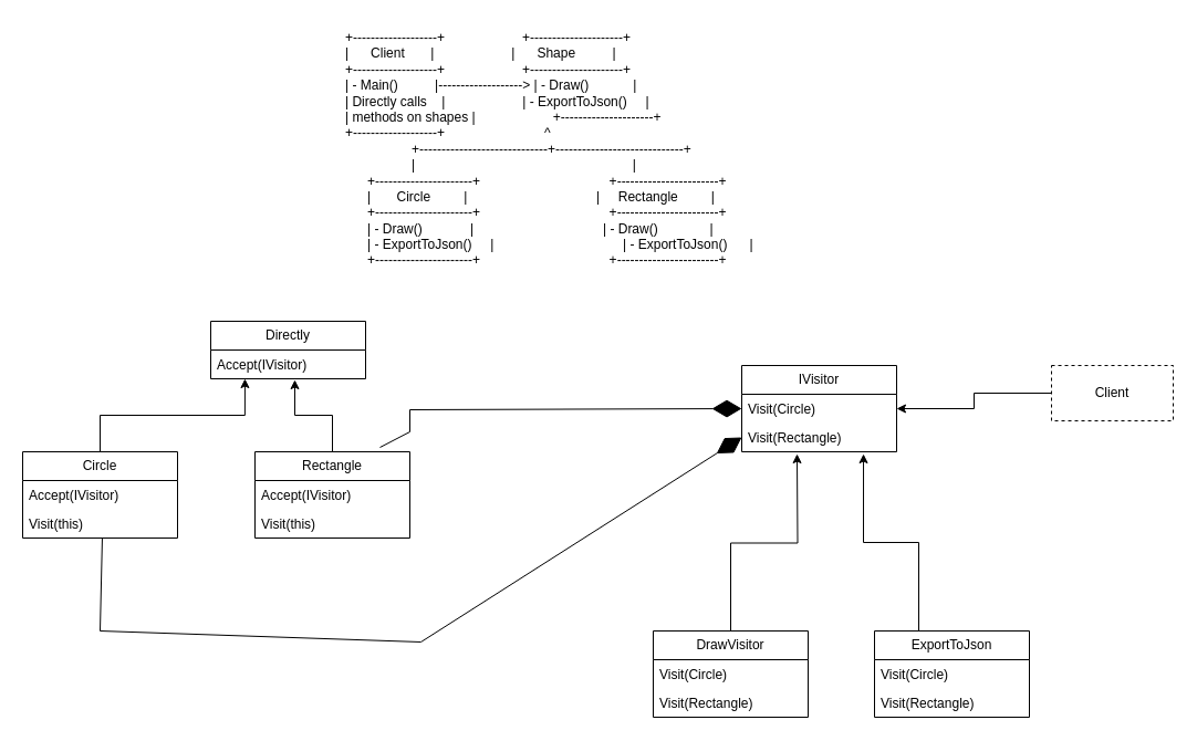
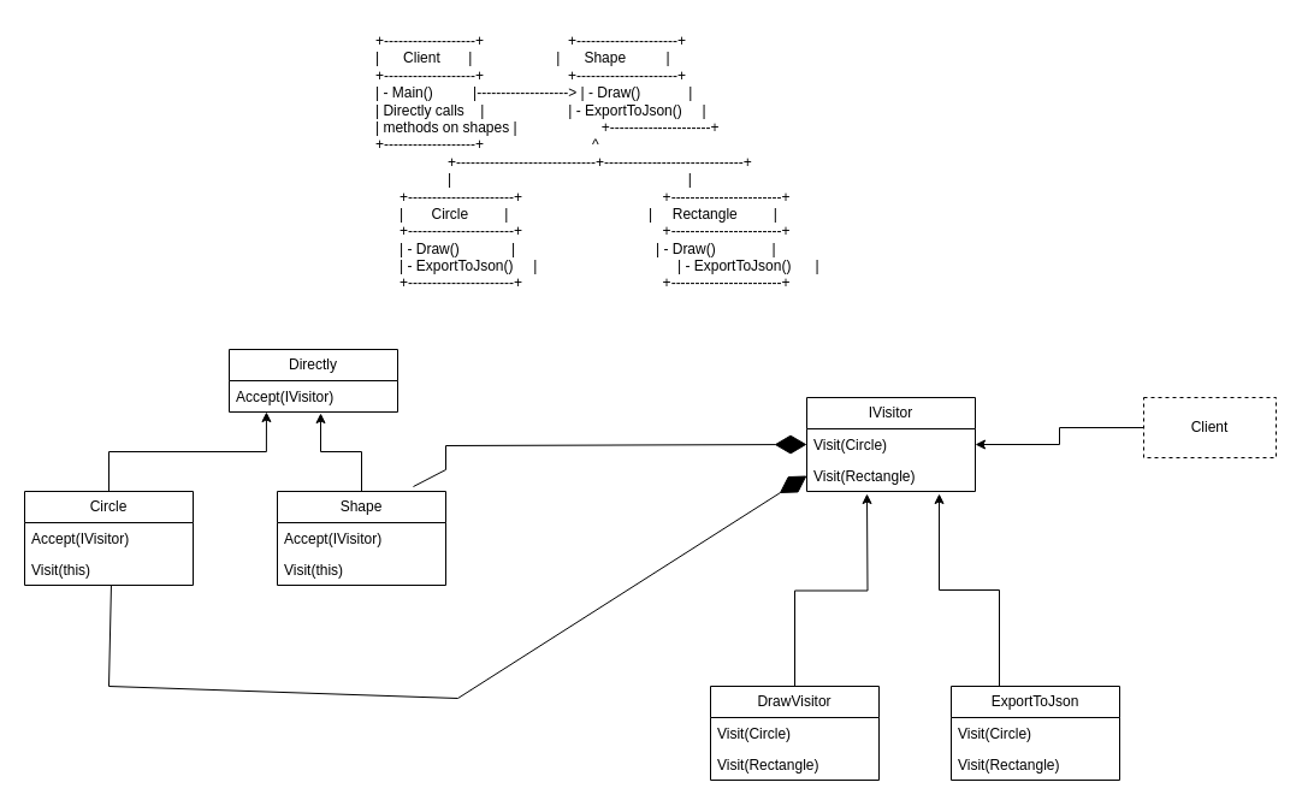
  <mxCell id="0" />
  <mxCell id="1" parent="0" />
  <mxCell id="2" value="+-------------------+                     +---------------------+&#10;|      Client       |                     |      Shape          |&#10;+-------------------+                     +---------------------+&#10;| - Main()          |-------------------&gt; | - Draw()            |&#10;| Directly calls    |                     | - ExportToJson()     |&#10;| methods on shapes |                     +---------------------+&#10;+-------------------+                           ^&#10;                  +-----------------------------+-----------------------------+&#10;                  |                                                           |&#10;      +----------------------+                                   +-----------------------+&#10;      |       Circle         |                                   |     Rectangle         |&#10;      +----------------------+                                   +-----------------------+&#10;      | - Draw()             |                                   | - Draw()              |&#10;      | - ExportToJson()     |                                   | - ExportToJson()      |&#10;      +----------------------+                                   +-----------------------+" style="text;whiteSpace=wrap;" vertex="1" parent="1"><mxGeometry x="310" y="20" width="420" height="240" as="geometry" /></mxCell>
  <mxCell id="3" value="IVisitor" style="swimlane;fontStyle=0;childLayout=stackLayout;horizontal=1;startSize=26;fillColor=none;horizontalStack=0;resizeParent=1;resizeParentMax=0;resizeLast=0;collapsible=1;marginBottom=0;whiteSpace=wrap;html=1;" vertex="1" parent="1"><mxGeometry x="670" y="330" width="140" height="78" as="geometry" /></mxCell>
  <mxCell id="4" value="Visit(Circle)" style="text;strokeColor=none;fillColor=none;align=left;verticalAlign=top;spacingLeft=4;spacingRight=4;overflow=hidden;rotatable=0;points=[[0,0.5],[1,0.5]];portConstraint=eastwest;whiteSpace=wrap;html=1;" vertex="1" parent="3"><mxGeometry y="26" width="140" height="26" as="geometry" /></mxCell>
  <mxCell id="5" value="Visit(Rectangle)" style="text;strokeColor=none;fillColor=none;align=left;verticalAlign=top;spacingLeft=4;spacingRight=4;overflow=hidden;rotatable=0;points=[[0,0.5],[1,0.5]];portConstraint=eastwest;whiteSpace=wrap;html=1;" vertex="1" parent="3"><mxGeometry y="52" width="140" height="26" as="geometry" /></mxCell>
  <mxCell id="6" value="ExportToJson" style="swimlane;fontStyle=0;childLayout=stackLayout;horizontal=1;startSize=26;fillColor=none;horizontalStack=0;resizeParent=1;resizeParentMax=0;resizeLast=0;collapsible=1;marginBottom=0;whiteSpace=wrap;html=1;" vertex="1" parent="1"><mxGeometry x="790" y="570" width="140" height="78" as="geometry" /></mxCell>
  <mxCell id="7" value="Visit(Circle)" style="text;strokeColor=none;fillColor=none;align=left;verticalAlign=top;spacingLeft=4;spacingRight=4;overflow=hidden;rotatable=0;points=[[0,0.5],[1,0.5]];portConstraint=eastwest;whiteSpace=wrap;html=1;" vertex="1" parent="6"><mxGeometry y="26" width="140" height="26" as="geometry" /></mxCell>
  <mxCell id="8" value="Visit(Rectangle)" style="text;strokeColor=none;fillColor=none;align=left;verticalAlign=top;spacingLeft=4;spacingRight=4;overflow=hidden;rotatable=0;points=[[0,0.5],[1,0.5]];portConstraint=eastwest;whiteSpace=wrap;html=1;" vertex="1" parent="6"><mxGeometry y="52" width="140" height="26" as="geometry" /></mxCell>
  <mxCell id="9" style="edgeStyle=orthogonalEdgeStyle;rounded=0;orthogonalLoop=1;jettySize=auto;html=1;" edge="1" parent="1" source="10"><mxGeometry relative="1" as="geometry"><mxPoint x="720" y="410" as="targetPoint" /></mxGeometry></mxCell>
  <mxCell id="10" value="DrawVisitor" style="swimlane;fontStyle=0;childLayout=stackLayout;horizontal=1;startSize=26;fillColor=none;horizontalStack=0;resizeParent=1;resizeParentMax=0;resizeLast=0;collapsible=1;marginBottom=0;whiteSpace=wrap;html=1;" vertex="1" parent="1"><mxGeometry x="590" y="570" width="140" height="78" as="geometry" /></mxCell>
  <mxCell id="11" value="Visit(Circle)" style="text;strokeColor=none;fillColor=none;align=left;verticalAlign=top;spacingLeft=4;spacingRight=4;overflow=hidden;rotatable=0;points=[[0,0.5],[1,0.5]];portConstraint=eastwest;whiteSpace=wrap;html=1;" vertex="1" parent="10"><mxGeometry y="26" width="140" height="26" as="geometry" /></mxCell>
  <mxCell id="12" value="Visit(Rectangle)" style="text;strokeColor=none;fillColor=none;align=left;verticalAlign=top;spacingLeft=4;spacingRight=4;overflow=hidden;rotatable=0;points=[[0,0.5],[1,0.5]];portConstraint=eastwest;whiteSpace=wrap;html=1;" vertex="1" parent="10"><mxGeometry y="52" width="140" height="26" as="geometry" /></mxCell>
  <mxCell id="13" style="edgeStyle=orthogonalEdgeStyle;rounded=0;orthogonalLoop=1;jettySize=auto;html=1;entryX=0.786;entryY=1.077;entryDx=0;entryDy=0;entryPerimeter=0;" edge="1" parent="1" source="6" target="5"><mxGeometry relative="1" as="geometry"><Array as="points"><mxPoint x="830" y="490" /><mxPoint x="780" y="490" /></Array></mxGeometry></mxCell>
  <mxCell id="14" value="Directly" style="swimlane;fontStyle=0;childLayout=stackLayout;horizontal=1;startSize=26;fillColor=none;horizontalStack=0;resizeParent=1;resizeParentMax=0;resizeLast=0;collapsible=1;marginBottom=0;whiteSpace=wrap;html=1;" vertex="1" parent="1"><mxGeometry x="190" y="290" width="140" height="52" as="geometry" /></mxCell>
  <mxCell id="15" value="Accept(IVisitor)" style="text;strokeColor=none;fillColor=none;align=left;verticalAlign=top;spacingLeft=4;spacingRight=4;overflow=hidden;rotatable=0;points=[[0,0.5],[1,0.5]];portConstraint=eastwest;whiteSpace=wrap;html=1;" vertex="1" parent="14"><mxGeometry y="26" width="140" height="26" as="geometry" /></mxCell>
- <mxCell id="16" value="Rectangle" style="swimlane;fontStyle=0;childLayout=stackLayout;horizontal=1;startSize=26;fillColor=none;horizontalStack=0;resizeParent=1;resizeParentMax=0;resizeLast=0;collapsible=1;marginBottom=0;whiteSpace=wrap;html=1;" vertex="1" parent="1"><mxGeometry x="230" y="408" width="140" height="78" as="geometry" /></mxCell>
+ <mxCell id="16" value="Shape" style="swimlane;fontStyle=0;childLayout=stackLayout;horizontal=1;startSize=26;fillColor=none;horizontalStack=0;resizeParent=1;resizeParentMax=0;resizeLast=0;collapsible=1;marginBottom=0;whiteSpace=wrap;html=1;" vertex="1" parent="1"><mxGeometry x="230" y="408" width="140" height="78" as="geometry" /></mxCell>
  <mxCell id="17" value="Accept(IVisitor)" style="text;strokeColor=none;fillColor=none;align=left;verticalAlign=top;spacingLeft=4;spacingRight=4;overflow=hidden;rotatable=0;points=[[0,0.5],[1,0.5]];portConstraint=eastwest;whiteSpace=wrap;html=1;" vertex="1" parent="16"><mxGeometry y="26" width="140" height="26" as="geometry" /></mxCell>
  <mxCell id="18" value="Visit(this)" style="text;strokeColor=none;fillColor=none;align=left;verticalAlign=top;spacingLeft=4;spacingRight=4;overflow=hidden;rotatable=0;points=[[0,0.5],[1,0.5]];portConstraint=eastwest;whiteSpace=wrap;html=1;" vertex="1" parent="16"><mxGeometry y="52" width="140" height="26" as="geometry" /></mxCell>
  <mxCell id="19" value="Circle" style="swimlane;fontStyle=0;childLayout=stackLayout;horizontal=1;startSize=26;fillColor=none;horizontalStack=0;resizeParent=1;resizeParentMax=0;resizeLast=0;collapsible=1;marginBottom=0;whiteSpace=wrap;html=1;" vertex="1" parent="1"><mxGeometry x="20" y="408" width="140" height="78" as="geometry" /></mxCell>
  <mxCell id="20" value="Accept(IVisitor)" style="text;strokeColor=none;fillColor=none;align=left;verticalAlign=top;spacingLeft=4;spacingRight=4;overflow=hidden;rotatable=0;points=[[0,0.5],[1,0.5]];portConstraint=eastwest;whiteSpace=wrap;html=1;" vertex="1" parent="19"><mxGeometry y="26" width="140" height="26" as="geometry" /></mxCell>
  <mxCell id="21" value="Visit(this)" style="text;strokeColor=none;fillColor=none;align=left;verticalAlign=top;spacingLeft=4;spacingRight=4;overflow=hidden;rotatable=0;points=[[0,0.5],[1,0.5]];portConstraint=eastwest;whiteSpace=wrap;html=1;" vertex="1" parent="19"><mxGeometry y="52" width="140" height="26" as="geometry" /></mxCell>
  <mxCell id="22" style="edgeStyle=orthogonalEdgeStyle;rounded=0;orthogonalLoop=1;jettySize=auto;html=1;entryX=0.221;entryY=1;entryDx=0;entryDy=0;entryPerimeter=0;" edge="1" parent="1" source="19" target="15"><mxGeometry relative="1" as="geometry" /></mxCell>
  <mxCell id="23" style="edgeStyle=orthogonalEdgeStyle;rounded=0;orthogonalLoop=1;jettySize=auto;html=1;entryX=0.543;entryY=1.038;entryDx=0;entryDy=0;entryPerimeter=0;" edge="1" parent="1" source="16" target="15"><mxGeometry relative="1" as="geometry" /></mxCell>
  <mxCell id="24" value="" style="endArrow=diamondThin;endFill=1;endSize=24;html=1;rounded=0;entryX=0;entryY=0.5;entryDx=0;entryDy=0;exitX=0.807;exitY=-0.051;exitDx=0;exitDy=0;exitPerimeter=0;" edge="1" parent="1" source="16" target="4"><mxGeometry width="160" relative="1" as="geometry"><mxPoint x="370" y="460" as="sourcePoint" /><mxPoint x="530" y="460" as="targetPoint" /><Array as="points"><mxPoint x="370" y="390" /><mxPoint x="370" y="370" /></Array></mxGeometry></mxCell>
  <mxCell id="25" value="" style="endArrow=diamondThin;endFill=1;endSize=24;html=1;rounded=0;exitX=0.514;exitY=1.077;exitDx=0;exitDy=0;exitPerimeter=0;entryX=0;entryY=0.5;entryDx=0;entryDy=0;" edge="1" parent="1" target="5"><mxGeometry width="160" relative="1" as="geometry"><mxPoint x="91.96" y="486.002" as="sourcePoint" /><mxPoint x="50" y="778" as="targetPoint" /><Array as="points"><mxPoint x="90" y="570" /><mxPoint x="380" y="580" /></Array></mxGeometry></mxCell>
  <mxCell id="26" style="edgeStyle=orthogonalEdgeStyle;rounded=0;orthogonalLoop=1;jettySize=auto;html=1;entryX=1;entryY=0.5;entryDx=0;entryDy=0;" edge="1" parent="1" source="27" target="4"><mxGeometry relative="1" as="geometry" /></mxCell>
  <mxCell id="27" value="Client" style="html=1;whiteSpace=wrap;dashed=1;" vertex="1" parent="1"><mxGeometry x="950" y="330" width="110" height="50" as="geometry" /></mxCell>
